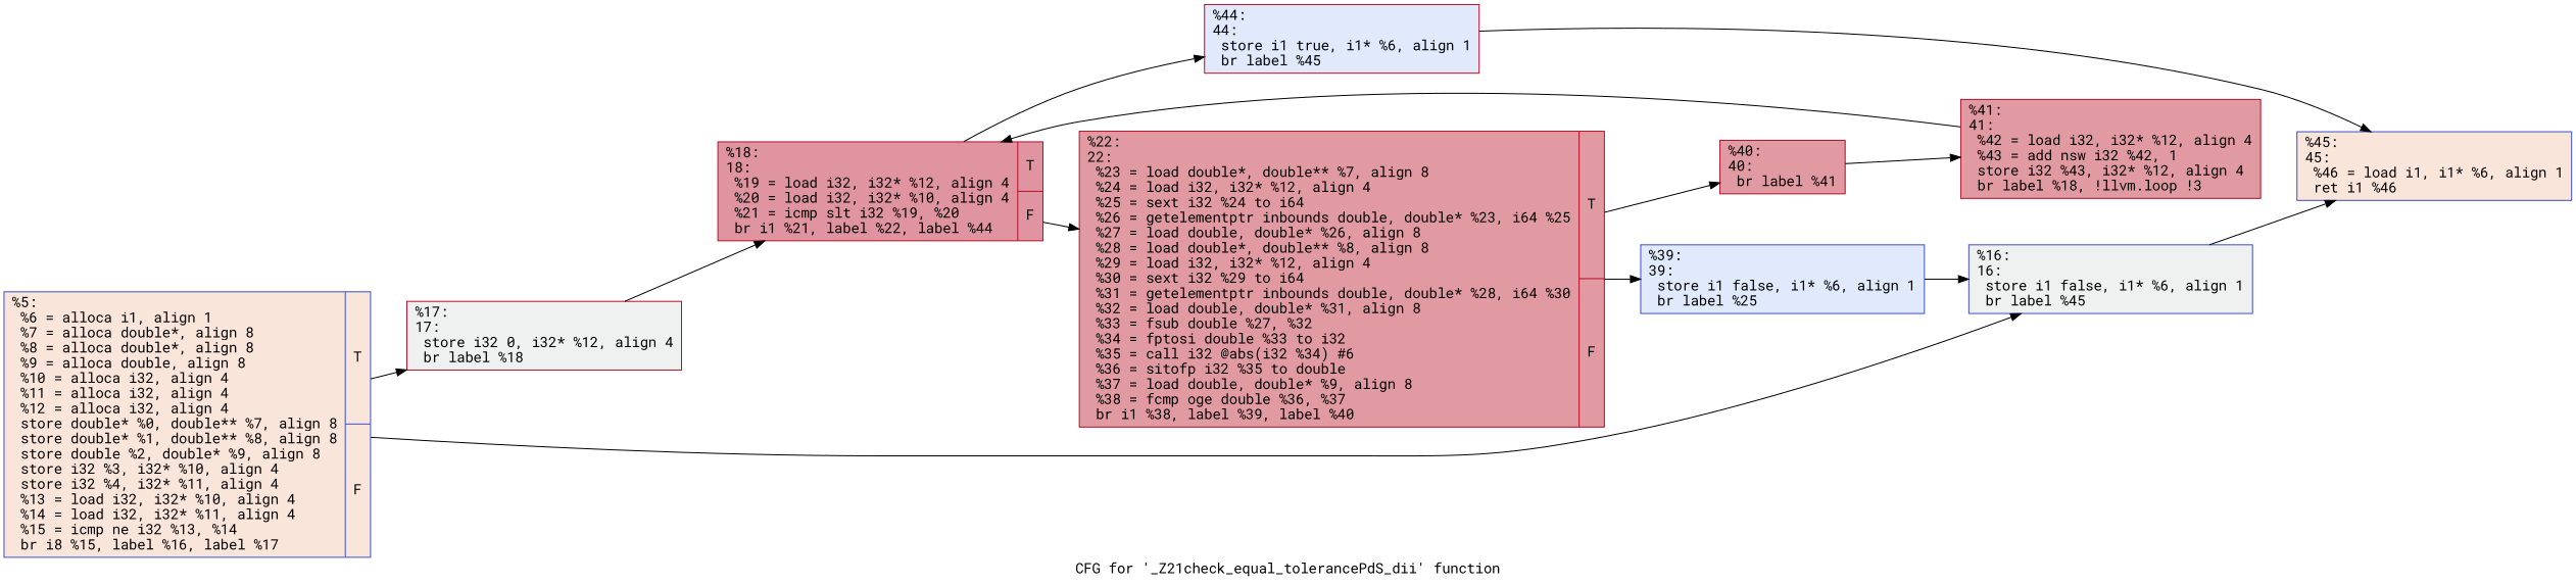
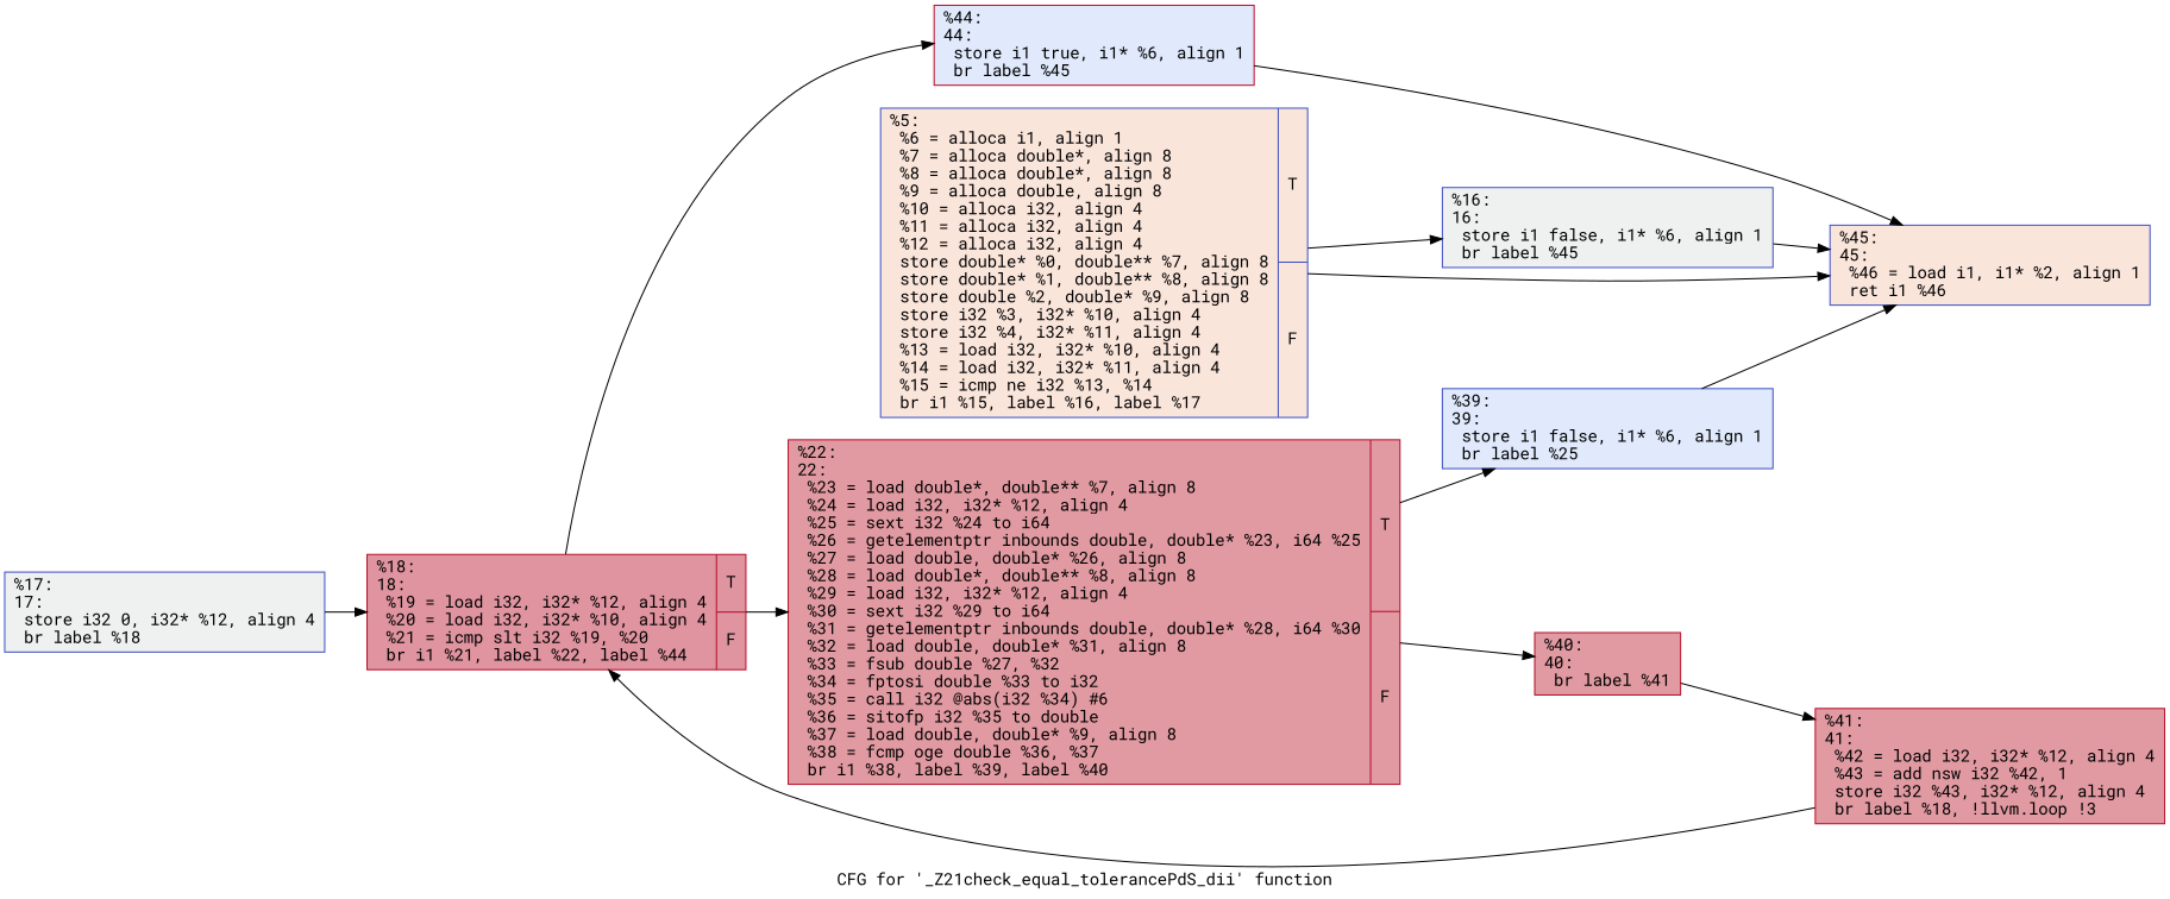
  digraph {
    fontname="Roboto Mono"
    label="CFG for '_Z21check_equal_tolerancePdS_dii' function"
    rankdir=LR
    node [color="#3d50c3ff" fillcolor="#bb1b2c70" fontname="Roboto Mono" shape=record style=filled]
    edge [fontname="Roboto Mono"]
-   n1 [fillcolor="#f4c5ad70" label="{%5:\l  %6 = alloca i1, align 1\l  %7 = alloca double*, align 8\l  %8 = alloca double*, align 8\l  %9 = alloca double, align 8\l  %10 = alloca i32, align 4\l  %11 = alloca i32, align 4\l  %12 = alloca i32, align 4\l  store double* %0, double** %7, align 8\l  store double* %1, double** %8, align 8\l  store double %2, double* %9, align 8\l  store i32 %3, i32* %10, align 4\l  store i32 %4, i32* %11, align 4\l  %13 = load i32, i32* %10, align 4\l  %14 = load i32, i32* %11, align 4\l  %15 = icmp ne i32 %13, %14\l  br i8 %15, label %16, label %17\l|{<s0>T|<s1>F}}"]
+   n1 [fillcolor="#f4c5ad70" label="{%5:\l  %6 = alloca i1, align 1\l  %7 = alloca double*, align 8\l  %8 = alloca double*, align 8\l  %9 = alloca double, align 8\l  %10 = alloca i32, align 4\l  %11 = alloca i32, align 4\l  %12 = alloca i32, align 4\l  store double* %0, double** %7, align 8\l  store double* %1, double** %8, align 8\l  store double %2, double* %9, align 8\l  store i32 %3, i32* %10, align 4\l  store i32 %4, i32* %11, align 4\l  %13 = load i32, i32* %10, align 4\l  %14 = load i32, i32* %11, align 4\l  %15 = icmp ne i32 %13, %14\l  br i1 %15, label %16, label %17\l|{<s0>T|<s1>F}}"]
    n2 [fillcolor="#dbdcde70" label="{%16:\l16:                                               \l  store i1 false, i1* %6, align 1\l  br label %45\l}"]
-   n3 [color="#b70d28ff" fillcolor="#dbdcde70" label="{%17:\l17:                                               \l  store i32 0, i32* %12, align 4\l  br label %18\l}"]
-   n4 [fillcolor="#f4c5ad70" label="{%45:\l45:                                               \l  %46 = load i1, i1* %6, align 1\l  ret i1 %46\l}"]
+   n3 [fillcolor="#dbdcde70" label="{%17:\l17:                                               \l  store i32 0, i32* %12, align 4\l  br label %18\l}"]
+   n4 [fillcolor="#f4c5ad70" label="{%45:\l45:                                               \l  %46 = load i1, i1* %2, align 1\l  ret i1 %46\l}"]
    n5 [color="#b70d28ff" fillcolor="#b70d2870" label="{%18:\l18:                                               \l  %19 = load i32, i32* %12, align 4\l  %20 = load i32, i32* %10, align 4\l  %21 = icmp slt i32 %19, %20\l  br i1 %21, label %22, label %44\l|{<s0>T|<s1>F}}"]
    n6 [color="#b70d28ff" label="{%22:\l22:                                               \l  %23 = load double*, double** %7, align 8\l  %24 = load i32, i32* %12, align 4\l  %25 = sext i32 %24 to i64\l  %26 = getelementptr inbounds double, double* %23, i64 %25\l  %27 = load double, double* %26, align 8\l  %28 = load double*, double** %8, align 8\l  %29 = load i32, i32* %12, align 4\l  %30 = sext i32 %29 to i64\l  %31 = getelementptr inbounds double, double* %28, i64 %30\l  %32 = load double, double* %31, align 8\l  %33 = fsub double %27, %32\l  %34 = fptosi double %33 to i32\l  %35 = call i32 @abs(i32 %34) #6\l  %36 = sitofp i32 %35 to double\l  %37 = load double, double* %9, align 8\l  %38 = fcmp oge double %36, %37\l  br i1 %38, label %39, label %40\l|{<s0>T|<s1>F}}"]
    n7 [color="#b70d28ff" fillcolor="#b9d0f970" label="{%44:\l44:                                               \l  store i1 true, i1* %6, align 1\l  br label %45\l}"]
    n8 [fillcolor="#b9d0f970" label="{%39:\l39:                                               \l  store i1 false, i1* %6, align 1\l  br label %25\l}"]
    n9 [color="#b70d28ff" label="{%40:\l40:                                               \l  br label %41\l}"]
    n10 [color="#b70d28ff" label="{%41:\l41:                                               \l  %42 = load i32, i32* %12, align 4\l  %43 = add nsw i32 %42, 1\l  store i32 %43, i32* %12, align 4\l  br label %18, !llvm.loop !3\l}"]
    n1 -> n2
-   n1 -> n3
+   n1 -> n4
    n2 -> n4
    n3 -> n5
    n5 -> n6
    n5 -> n7
    n6 -> n8
    n6 -> n9
    n7 -> n4
-   n8 -> n2
+   n8 -> n4
    n9 -> n10
    n10 -> n5
  }
